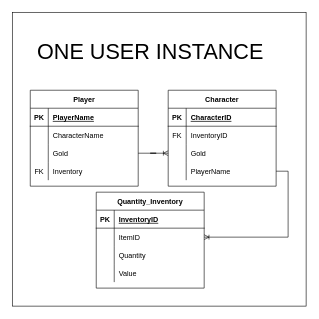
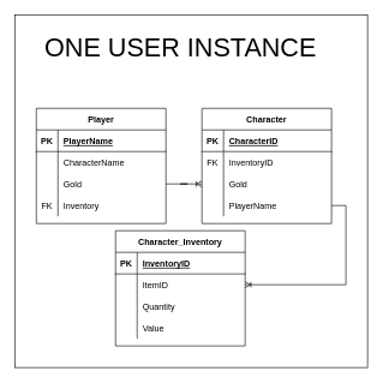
  <mxCell id="0" />
  <mxCell id="1" parent="0" />
  <mxCell id="2" value="" style="whiteSpace=wrap;html=1;aspect=fixed;" vertex="1" parent="1"><mxGeometry x="20" y="20" width="490" height="490" as="geometry" /></mxCell>
  <mxCell id="3" value="Player" style="shape=table;startSize=30;container=1;collapsible=1;childLayout=tableLayout;fixedRows=1;rowLines=0;fontStyle=1;align=center;resizeLast=1;" parent="1" vertex="1"><mxGeometry x="50" y="150" width="180" height="160" as="geometry" /></mxCell>
  <mxCell id="4" value="" style="shape=tableRow;horizontal=0;startSize=0;swimlaneHead=0;swimlaneBody=0;fillColor=none;collapsible=0;dropTarget=0;points=[[0,0.5],[1,0.5]];portConstraint=eastwest;top=0;left=0;right=0;bottom=1;" parent="3" vertex="1"><mxGeometry y="30" width="180" height="30" as="geometry" /></mxCell>
  <mxCell id="5" value="PK" style="shape=partialRectangle;connectable=0;fillColor=none;top=0;left=0;bottom=0;right=0;fontStyle=1;overflow=hidden;" parent="4" vertex="1"><mxGeometry width="30" height="30" as="geometry"><mxRectangle width="30" height="30" as="alternateBounds" /></mxGeometry></mxCell>
  <mxCell id="6" value="PlayerName" style="shape=partialRectangle;connectable=0;fillColor=none;top=0;left=0;bottom=0;right=0;align=left;spacingLeft=6;fontStyle=5;overflow=hidden;" parent="4" vertex="1"><mxGeometry x="30" width="150" height="30" as="geometry"><mxRectangle width="150" height="30" as="alternateBounds" /></mxGeometry></mxCell>
  <mxCell id="7" value="" style="shape=tableRow;horizontal=0;startSize=0;swimlaneHead=0;swimlaneBody=0;fillColor=none;collapsible=0;dropTarget=0;points=[[0,0.5],[1,0.5]];portConstraint=eastwest;top=0;left=0;right=0;bottom=0;" parent="3" vertex="1"><mxGeometry y="60" width="180" height="30" as="geometry" /></mxCell>
  <mxCell id="8" value="" style="shape=partialRectangle;connectable=0;fillColor=none;top=0;left=0;bottom=0;right=0;editable=1;overflow=hidden;" parent="7" vertex="1"><mxGeometry width="30" height="30" as="geometry"><mxRectangle width="30" height="30" as="alternateBounds" /></mxGeometry></mxCell>
  <mxCell id="9" value="CharacterName  " style="shape=partialRectangle;connectable=0;fillColor=none;top=0;left=0;bottom=0;right=0;align=left;spacingLeft=6;overflow=hidden;" parent="7" vertex="1"><mxGeometry x="30" width="150" height="30" as="geometry"><mxRectangle width="150" height="30" as="alternateBounds" /></mxGeometry></mxCell>
  <mxCell id="10" value="" style="shape=tableRow;horizontal=0;startSize=0;swimlaneHead=0;swimlaneBody=0;fillColor=none;collapsible=0;dropTarget=0;points=[[0,0.5],[1,0.5]];portConstraint=eastwest;top=0;left=0;right=0;bottom=0;" parent="3" vertex="1"><mxGeometry y="90" width="180" height="30" as="geometry" /></mxCell>
  <mxCell id="11" value="" style="shape=partialRectangle;connectable=0;fillColor=none;top=0;left=0;bottom=0;right=0;editable=1;overflow=hidden;" parent="10" vertex="1"><mxGeometry width="30" height="30" as="geometry"><mxRectangle width="30" height="30" as="alternateBounds" /></mxGeometry></mxCell>
  <mxCell id="12" value="Gold" style="shape=partialRectangle;connectable=0;fillColor=none;top=0;left=0;bottom=0;right=0;align=left;spacingLeft=6;overflow=hidden;" parent="10" vertex="1"><mxGeometry x="30" width="150" height="30" as="geometry"><mxRectangle width="150" height="30" as="alternateBounds" /></mxGeometry></mxCell>
  <mxCell id="13" value="" style="shape=tableRow;horizontal=0;startSize=0;swimlaneHead=0;swimlaneBody=0;fillColor=none;collapsible=0;dropTarget=0;points=[[0,0.5],[1,0.5]];portConstraint=eastwest;top=0;left=0;right=0;bottom=0;" parent="3" vertex="1"><mxGeometry y="120" width="180" height="30" as="geometry" /></mxCell>
  <mxCell id="14" value="FK" style="shape=partialRectangle;connectable=0;fillColor=none;top=0;left=0;bottom=0;right=0;editable=1;overflow=hidden;" parent="13" vertex="1"><mxGeometry width="30" height="30" as="geometry"><mxRectangle width="30" height="30" as="alternateBounds" /></mxGeometry></mxCell>
  <mxCell id="15" value="Inventory" style="shape=partialRectangle;connectable=0;fillColor=none;top=0;left=0;bottom=0;right=0;align=left;spacingLeft=6;overflow=hidden;" parent="13" vertex="1"><mxGeometry x="30" width="150" height="30" as="geometry"><mxRectangle width="150" height="30" as="alternateBounds" /></mxGeometry></mxCell>
- <mxCell id="16" value="Quantity_Inventory" style="shape=table;startSize=30;container=1;collapsible=1;childLayout=tableLayout;fixedRows=1;rowLines=0;fontStyle=1;align=center;resizeLast=1;" parent="1" vertex="1"><mxGeometry x="160" y="320" width="180" height="160" as="geometry" /></mxCell>
+ <mxCell id="16" value="Character_Inventory" style="shape=table;startSize=30;container=1;collapsible=1;childLayout=tableLayout;fixedRows=1;rowLines=0;fontStyle=1;align=center;resizeLast=1;" parent="1" vertex="1"><mxGeometry x="160" y="320" width="180" height="160" as="geometry" /></mxCell>
  <mxCell id="17" value="" style="shape=tableRow;horizontal=0;startSize=0;swimlaneHead=0;swimlaneBody=0;fillColor=none;collapsible=0;dropTarget=0;points=[[0,0.5],[1,0.5]];portConstraint=eastwest;top=0;left=0;right=0;bottom=1;" parent="16" vertex="1"><mxGeometry y="30" width="180" height="30" as="geometry" /></mxCell>
  <mxCell id="18" value="PK" style="shape=partialRectangle;connectable=0;fillColor=none;top=0;left=0;bottom=0;right=0;fontStyle=1;overflow=hidden;" parent="17" vertex="1"><mxGeometry width="30" height="30" as="geometry"><mxRectangle width="30" height="30" as="alternateBounds" /></mxGeometry></mxCell>
  <mxCell id="19" value="InventoryID" style="shape=partialRectangle;connectable=0;fillColor=none;top=0;left=0;bottom=0;right=0;align=left;spacingLeft=6;fontStyle=5;overflow=hidden;" parent="17" vertex="1"><mxGeometry x="30" width="150" height="30" as="geometry"><mxRectangle width="150" height="30" as="alternateBounds" /></mxGeometry></mxCell>
  <mxCell id="20" value="" style="shape=tableRow;horizontal=0;startSize=0;swimlaneHead=0;swimlaneBody=0;fillColor=none;collapsible=0;dropTarget=0;points=[[0,0.5],[1,0.5]];portConstraint=eastwest;top=0;left=0;right=0;bottom=0;" parent="16" vertex="1"><mxGeometry y="60" width="180" height="30" as="geometry" /></mxCell>
  <mxCell id="21" value="" style="shape=partialRectangle;connectable=0;fillColor=none;top=0;left=0;bottom=0;right=0;editable=1;overflow=hidden;" parent="20" vertex="1"><mxGeometry width="30" height="30" as="geometry"><mxRectangle width="30" height="30" as="alternateBounds" /></mxGeometry></mxCell>
  <mxCell id="22" value="ItemID" style="shape=partialRectangle;connectable=0;fillColor=none;top=0;left=0;bottom=0;right=0;align=left;spacingLeft=6;overflow=hidden;" parent="20" vertex="1"><mxGeometry x="30" width="150" height="30" as="geometry"><mxRectangle width="150" height="30" as="alternateBounds" /></mxGeometry></mxCell>
  <mxCell id="23" value="" style="shape=tableRow;horizontal=0;startSize=0;swimlaneHead=0;swimlaneBody=0;fillColor=none;collapsible=0;dropTarget=0;points=[[0,0.5],[1,0.5]];portConstraint=eastwest;top=0;left=0;right=0;bottom=0;" parent="16" vertex="1"><mxGeometry y="90" width="180" height="30" as="geometry" /></mxCell>
  <mxCell id="24" value="" style="shape=partialRectangle;connectable=0;fillColor=none;top=0;left=0;bottom=0;right=0;editable=1;overflow=hidden;" parent="23" vertex="1"><mxGeometry width="30" height="30" as="geometry"><mxRectangle width="30" height="30" as="alternateBounds" /></mxGeometry></mxCell>
  <mxCell id="25" value="Quantity" style="shape=partialRectangle;connectable=0;fillColor=none;top=0;left=0;bottom=0;right=0;align=left;spacingLeft=6;overflow=hidden;" parent="23" vertex="1"><mxGeometry x="30" width="150" height="30" as="geometry"><mxRectangle width="150" height="30" as="alternateBounds" /></mxGeometry></mxCell>
  <mxCell id="26" value="" style="shape=tableRow;horizontal=0;startSize=0;swimlaneHead=0;swimlaneBody=0;fillColor=none;collapsible=0;dropTarget=0;points=[[0,0.5],[1,0.5]];portConstraint=eastwest;top=0;left=0;right=0;bottom=0;" parent="16" vertex="1"><mxGeometry y="120" width="180" height="30" as="geometry" /></mxCell>
  <mxCell id="27" value="" style="shape=partialRectangle;connectable=0;fillColor=none;top=0;left=0;bottom=0;right=0;editable=1;overflow=hidden;" parent="26" vertex="1"><mxGeometry width="30" height="30" as="geometry"><mxRectangle width="30" height="30" as="alternateBounds" /></mxGeometry></mxCell>
  <mxCell id="28" value="Value" style="shape=partialRectangle;connectable=0;fillColor=none;top=0;left=0;bottom=0;right=0;align=left;spacingLeft=6;overflow=hidden;" parent="26" vertex="1"><mxGeometry x="30" width="150" height="30" as="geometry"><mxRectangle width="150" height="30" as="alternateBounds" /></mxGeometry></mxCell>
  <mxCell id="29" value="" style="edgeStyle=entityRelationEdgeStyle;fontSize=12;html=1;endArrow=ERoneToMany;rounded=0;exitX=1;exitY=0.5;exitDx=0;exitDy=0;entryX=0;entryY=0.5;entryDx=0;entryDy=0;" parent="1" target="37" edge="1" source="10"><mxGeometry width="100" height="100" relative="1" as="geometry"><mxPoint x="150" y="320" as="sourcePoint" /><mxPoint x="250" y="220" as="targetPoint" /></mxGeometry></mxCell>
  <mxCell id="30" value="Character" style="shape=table;startSize=30;container=1;collapsible=1;childLayout=tableLayout;fixedRows=1;rowLines=0;fontStyle=1;align=center;resizeLast=1;" vertex="1" parent="1"><mxGeometry x="280" y="150" width="180" height="160" as="geometry" /></mxCell>
  <mxCell id="31" value="" style="shape=tableRow;horizontal=0;startSize=0;swimlaneHead=0;swimlaneBody=0;fillColor=none;collapsible=0;dropTarget=0;points=[[0,0.5],[1,0.5]];portConstraint=eastwest;top=0;left=0;right=0;bottom=1;" vertex="1" parent="30"><mxGeometry y="30" width="180" height="30" as="geometry" /></mxCell>
  <mxCell id="32" value="PK" style="shape=partialRectangle;connectable=0;fillColor=none;top=0;left=0;bottom=0;right=0;fontStyle=1;overflow=hidden;" vertex="1" parent="31"><mxGeometry width="30" height="30" as="geometry"><mxRectangle width="30" height="30" as="alternateBounds" /></mxGeometry></mxCell>
  <mxCell id="33" value="CharacterID" style="shape=partialRectangle;connectable=0;fillColor=none;top=0;left=0;bottom=0;right=0;align=left;spacingLeft=6;fontStyle=5;overflow=hidden;" vertex="1" parent="31"><mxGeometry x="30" width="150" height="30" as="geometry"><mxRectangle width="150" height="30" as="alternateBounds" /></mxGeometry></mxCell>
  <mxCell id="34" value="" style="shape=tableRow;horizontal=0;startSize=0;swimlaneHead=0;swimlaneBody=0;fillColor=none;collapsible=0;dropTarget=0;points=[[0,0.5],[1,0.5]];portConstraint=eastwest;top=0;left=0;right=0;bottom=0;" vertex="1" parent="30"><mxGeometry y="60" width="180" height="30" as="geometry" /></mxCell>
  <mxCell id="35" value="FK" style="shape=partialRectangle;connectable=0;fillColor=none;top=0;left=0;bottom=0;right=0;editable=1;overflow=hidden;" vertex="1" parent="34"><mxGeometry width="30" height="30" as="geometry"><mxRectangle width="30" height="30" as="alternateBounds" /></mxGeometry></mxCell>
  <mxCell id="36" value="InventoryID" style="shape=partialRectangle;connectable=0;fillColor=none;top=0;left=0;bottom=0;right=0;align=left;spacingLeft=6;overflow=hidden;" vertex="1" parent="34"><mxGeometry x="30" width="150" height="30" as="geometry"><mxRectangle width="150" height="30" as="alternateBounds" /></mxGeometry></mxCell>
  <mxCell id="37" value="" style="shape=tableRow;horizontal=0;startSize=0;swimlaneHead=0;swimlaneBody=0;fillColor=none;collapsible=0;dropTarget=0;points=[[0,0.5],[1,0.5]];portConstraint=eastwest;top=0;left=0;right=0;bottom=0;" vertex="1" parent="30"><mxGeometry y="90" width="180" height="30" as="geometry" /></mxCell>
  <mxCell id="38" value="" style="shape=partialRectangle;connectable=0;fillColor=none;top=0;left=0;bottom=0;right=0;editable=1;overflow=hidden;" vertex="1" parent="37"><mxGeometry width="30" height="30" as="geometry"><mxRectangle width="30" height="30" as="alternateBounds" /></mxGeometry></mxCell>
  <mxCell id="39" value="Gold" style="shape=partialRectangle;connectable=0;fillColor=none;top=0;left=0;bottom=0;right=0;align=left;spacingLeft=6;overflow=hidden;" vertex="1" parent="37"><mxGeometry x="30" width="150" height="30" as="geometry"><mxRectangle width="150" height="30" as="alternateBounds" /></mxGeometry></mxCell>
  <mxCell id="40" value="" style="shape=tableRow;horizontal=0;startSize=0;swimlaneHead=0;swimlaneBody=0;fillColor=none;collapsible=0;dropTarget=0;points=[[0,0.5],[1,0.5]];portConstraint=eastwest;top=0;left=0;right=0;bottom=0;" vertex="1" parent="30"><mxGeometry y="120" width="180" height="30" as="geometry" /></mxCell>
  <mxCell id="41" value="" style="shape=partialRectangle;connectable=0;fillColor=none;top=0;left=0;bottom=0;right=0;editable=1;overflow=hidden;" vertex="1" parent="40"><mxGeometry width="30" height="30" as="geometry"><mxRectangle width="30" height="30" as="alternateBounds" /></mxGeometry></mxCell>
  <mxCell id="42" value="PlayerName" style="shape=partialRectangle;connectable=0;fillColor=none;top=0;left=0;bottom=0;right=0;align=left;spacingLeft=6;overflow=hidden;" vertex="1" parent="40"><mxGeometry x="30" width="150" height="30" as="geometry"><mxRectangle width="150" height="30" as="alternateBounds" /></mxGeometry></mxCell>
  <mxCell id="43" value="" style="edgeStyle=elbowEdgeStyle;fontSize=12;html=1;endArrow=ERoneToMany;rounded=0;exitX=1;exitY=0.5;exitDx=0;exitDy=0;entryX=1;entryY=0.5;entryDx=0;entryDy=0;" edge="1" parent="1" source="40" target="20"><mxGeometry width="100" height="100" relative="1" as="geometry"><mxPoint x="490" y="260" as="sourcePoint" /><mxPoint x="650" y="260" as="targetPoint" /><Array as="points"><mxPoint x="480" y="330" /></Array></mxGeometry></mxCell>
- <mxCell id="44" value="&lt;font style=&quot;font-size: 36px&quot;&gt;ONE USER INSTANCE&lt;/font&gt;" style="text;html=1;align=center;verticalAlign=middle;resizable=0;points=[];autosize=1;strokeColor=none;fillColor=none;" vertex="1" parent="1"><mxGeometry x="55" y="70" width="390" height="30" as="geometry" /></mxCell>
+ <mxCell id="44" value="&lt;font style=&quot;font-size: 36px&quot;&gt;ONE USER INSTANCE&lt;/font&gt;" style="text;html=1;align=center;verticalAlign=middle;resizable=0;points=[];autosize=1;strokeColor=none;fillColor=none;" vertex="1" parent="1"><mxGeometry x="55" y="50" width="390" height="30" as="geometry" /></mxCell>
